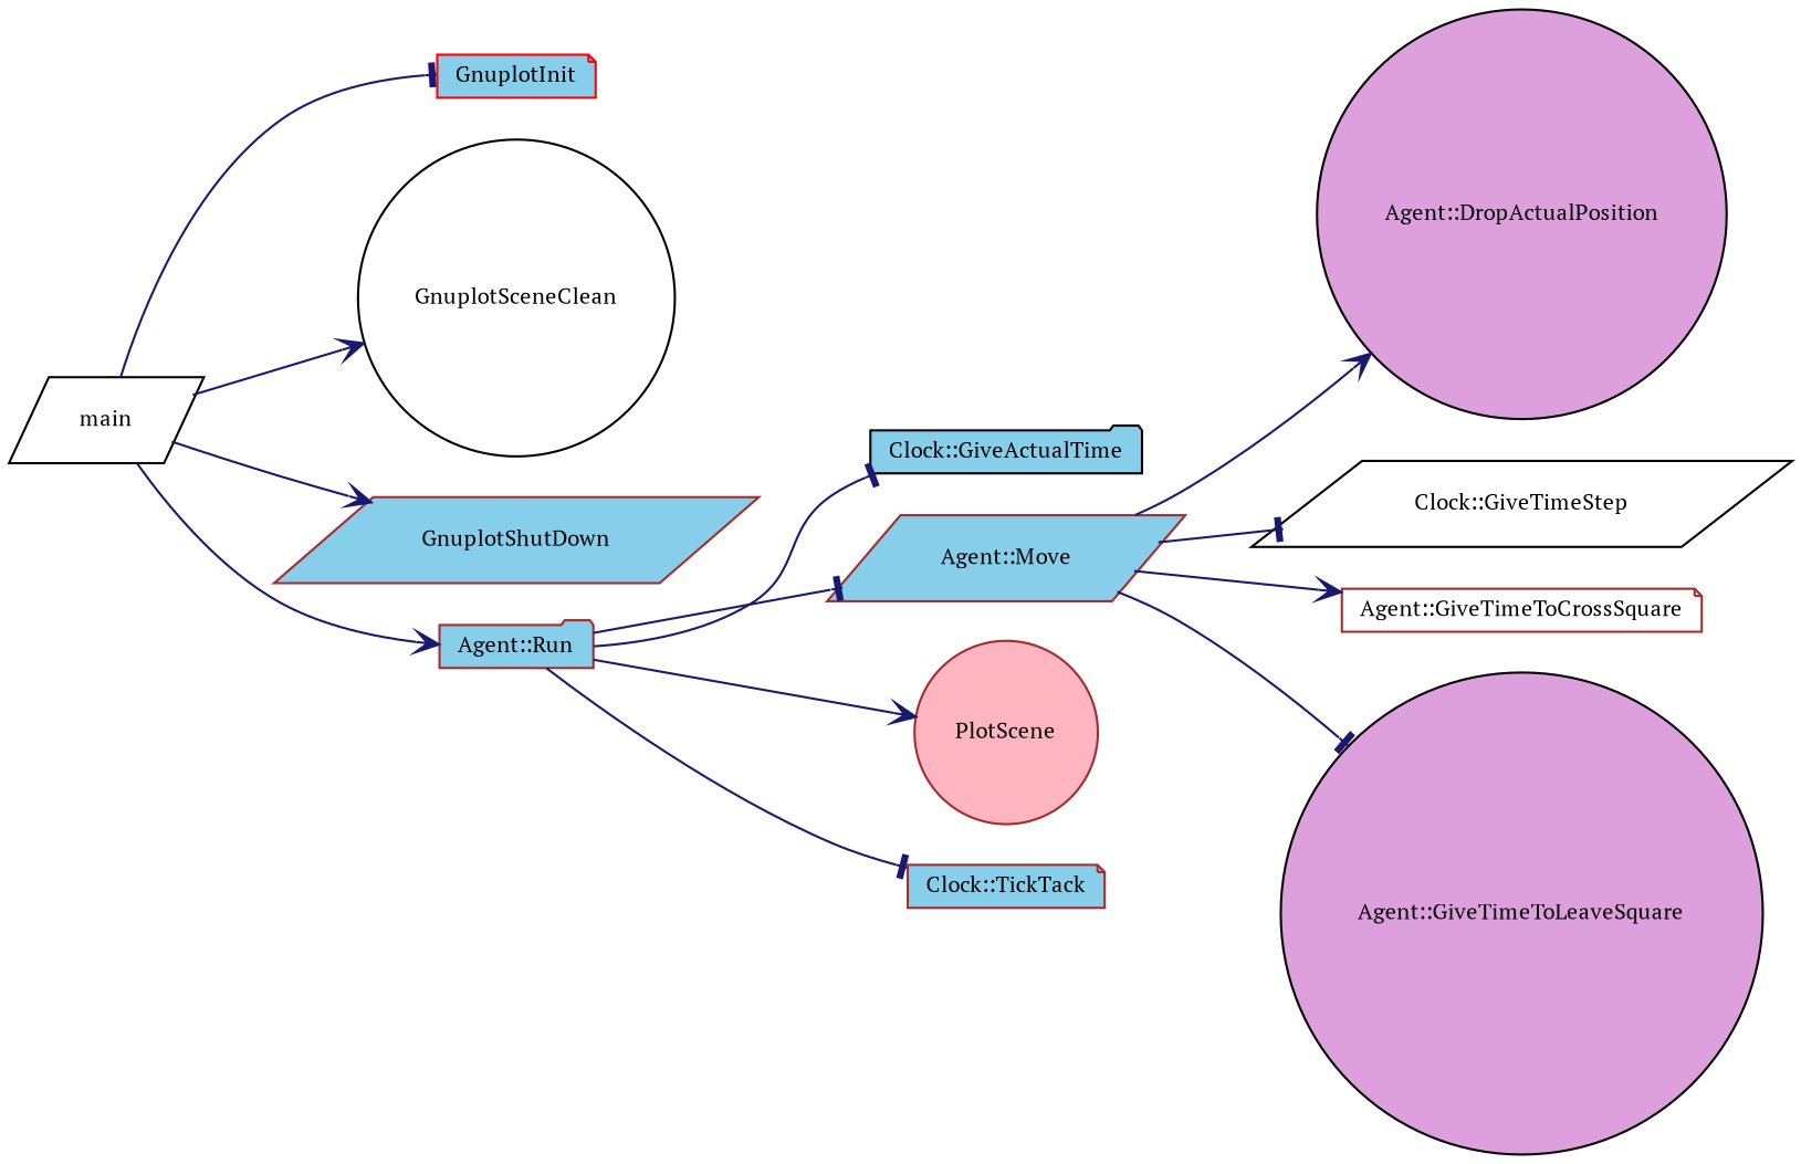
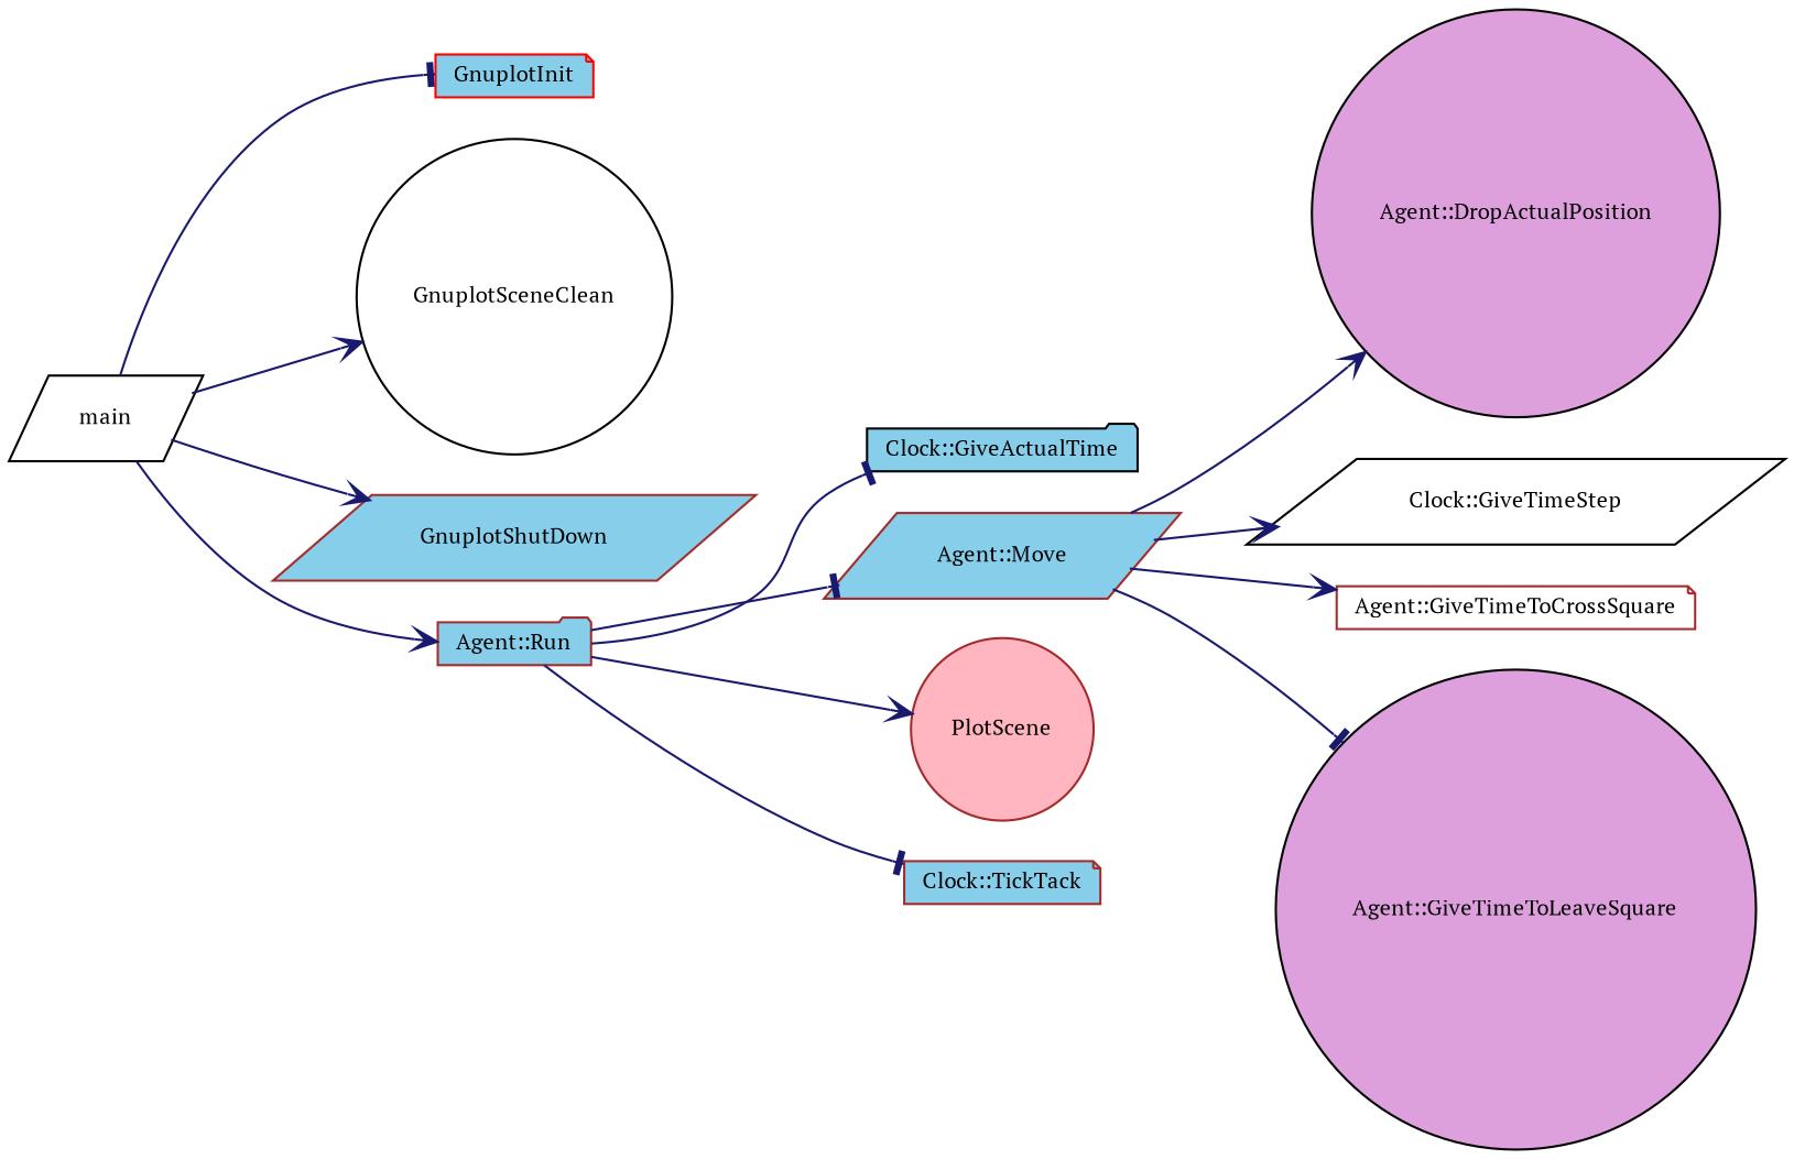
  digraph {
    fontname="PT Serif"
    rankdir=LR
    node [color=black fillcolor=skyblue fontname="PT Serif" fontsize=10 shape=parallelogram style=filled]
    edge [arrowhead=tee color=midnightblue fontname="PT Serif" fontsize=10 labelfontname=FreeSans labelfontsize=10 style=solid]
    n1 [fillcolor=white fontcolor=black height=0.2 label=main width=0.4]
    n2 [color=red height=0.2 label=GnuplotInit shape=note width=0.4]
    n3 [fillcolor=white height=0.2 label=GnuplotSceneClean shape=circle width=0.4]
    n4 [color=brown height=0.2 label=GnuplotShutDown width=0.4]
    n5 [color=brown height=0.2 label="Agent::Run" shape=folder width=0.4]
    n6 [height=0.2 label="Clock::GiveActualTime" shape=folder width=0.4]
    n7 [color=brown height=0.2 label="Agent::Move" width=0.4]
    n8 [color=brown fillcolor=lightpink height=0.2 label=PlotScene shape=circle width=0.4]
    n9 [color=brown height=0.2 label="Clock::TickTack" shape=note width=0.4]
    n10 [fillcolor=plum height=0.2 label="Agent::DropActualPosition" shape=circle width=0.4]
    n11 [fillcolor=white height=0.2 label="Clock::GiveTimeStep" width=0.4]
    n12 [color=brown fillcolor=white height=0.2 label="Agent::GiveTimeToCrossSquare" shape=note width=0.4]
    n13 [fillcolor=plum height=0.2 label="Agent::GiveTimeToLeaveSquare" shape=circle width=0.4]
    n1 -> n2
    n1 -> n3 [arrowhead=vee]
    n1 -> n4 [arrowhead=vee]
    n1 -> n5 [arrowhead=vee]
    n5 -> n6
    n5 -> n7
    n5 -> n8 [arrowhead=vee]
    n5 -> n9
    n7 -> n10 [arrowhead=vee]
-   n7 -> n11
+   n7 -> n11 [arrowhead=vee]
    n7 -> n12 [arrowhead=vee]
    n7 -> n13
  }
